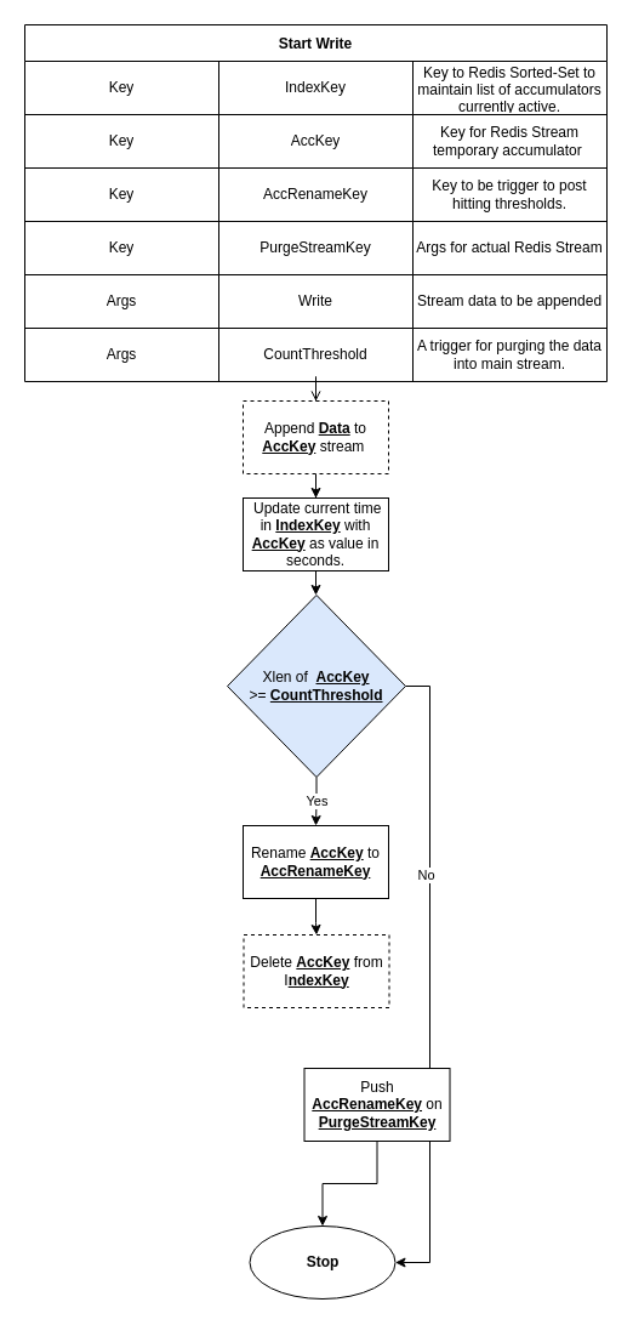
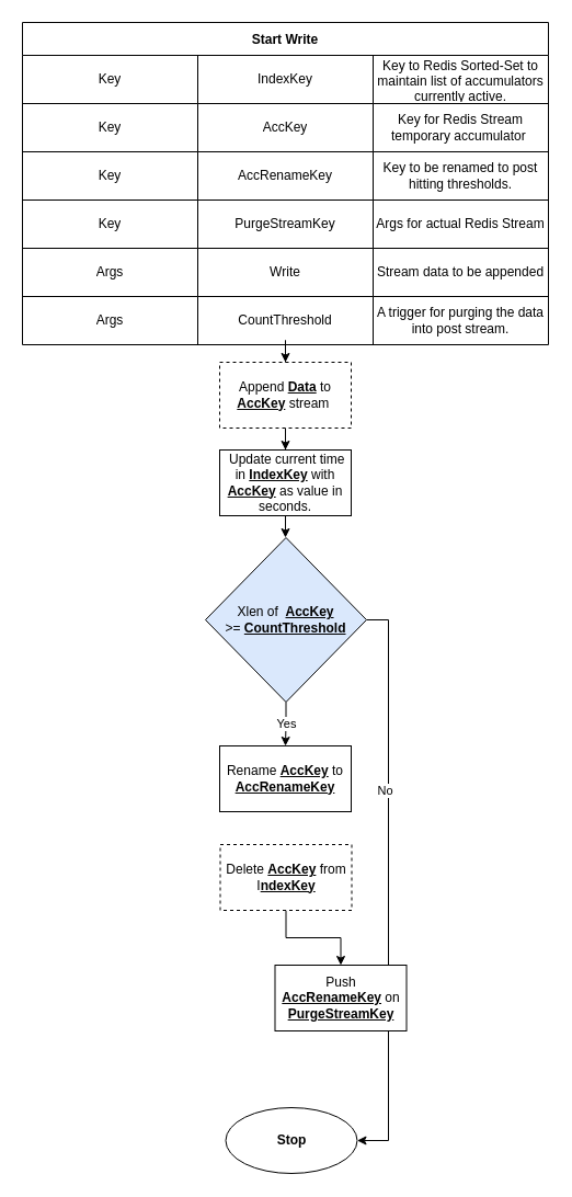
  <mxCell id="0" />
  <mxCell id="1" parent="0" />
- <mxCell id="2" value="" style="edgeStyle=orthogonalEdgeStyle;rounded=0;orthogonalLoop=1;jettySize=auto;html=1;endArrow=open;" edge="1" parent="1" source="3" target="29"><mxGeometry relative="1" as="geometry" /></mxCell>
+ <mxCell id="2" value="" style="edgeStyle=orthogonalEdgeStyle;rounded=0;orthogonalLoop=1;jettySize=auto;html=1;" edge="1" parent="1" source="3" target="29"><mxGeometry relative="1" as="geometry" /></mxCell>
  <mxCell id="3" value="Start Write" style="shape=table;startSize=30;container=1;collapsible=0;childLayout=tableLayout;fontStyle=1;align=center;" vertex="1" parent="1"><mxGeometry x="20" y="20" width="480" height="294" as="geometry" /></mxCell>
  <mxCell id="4" value="" style="shape=tableRow;horizontal=0;startSize=0;swimlaneHead=0;swimlaneBody=0;top=0;left=0;bottom=0;right=0;collapsible=0;dropTarget=0;fillColor=none;points=[[0,0.5],[1,0.5]];portConstraint=eastwest;" vertex="1" parent="3"><mxGeometry y="30" width="480" height="44" as="geometry" /></mxCell>
  <mxCell id="5" value="Key" style="shape=partialRectangle;html=1;whiteSpace=wrap;connectable=0;fillColor=none;top=0;left=0;bottom=0;right=0;overflow=hidden;" vertex="1" parent="4"><mxGeometry width="160" height="44" as="geometry"><mxRectangle width="160" height="44" as="alternateBounds" /></mxGeometry></mxCell>
  <mxCell id="6" value="IndexKey" style="shape=partialRectangle;html=1;whiteSpace=wrap;connectable=0;fillColor=none;top=0;left=0;bottom=0;right=0;overflow=hidden;" vertex="1" parent="4"><mxGeometry x="160" width="160" height="44" as="geometry"><mxRectangle width="160" height="44" as="alternateBounds" /></mxGeometry></mxCell>
  <mxCell id="7" value="Key to Redis Sorted-Set to maintain list of accumulators currently active." style="shape=partialRectangle;html=1;whiteSpace=wrap;connectable=0;fillColor=none;top=0;left=0;bottom=0;right=0;overflow=hidden;" vertex="1" parent="4"><mxGeometry x="320" width="160" height="44" as="geometry"><mxRectangle width="160" height="44" as="alternateBounds" /></mxGeometry></mxCell>
  <mxCell id="8" value="" style="shape=tableRow;horizontal=0;startSize=0;swimlaneHead=0;swimlaneBody=0;top=0;left=0;bottom=0;right=0;collapsible=0;dropTarget=0;fillColor=none;points=[[0,0.5],[1,0.5]];portConstraint=eastwest;" vertex="1" parent="3"><mxGeometry y="74" width="480" height="44" as="geometry" /></mxCell>
  <mxCell id="9" value="Key" style="shape=partialRectangle;html=1;whiteSpace=wrap;connectable=0;fillColor=none;top=0;left=0;bottom=0;right=0;overflow=hidden;" vertex="1" parent="8"><mxGeometry width="160" height="44" as="geometry"><mxRectangle width="160" height="44" as="alternateBounds" /></mxGeometry></mxCell>
  <mxCell id="10" value="AccKey" style="shape=partialRectangle;html=1;whiteSpace=wrap;connectable=0;fillColor=none;top=0;left=0;bottom=0;right=0;overflow=hidden;" vertex="1" parent="8"><mxGeometry x="160" width="160" height="44" as="geometry"><mxRectangle width="160" height="44" as="alternateBounds" /></mxGeometry></mxCell>
  <mxCell id="11" value="Key for Redis Stream temporary accumulator&amp;nbsp;" style="shape=partialRectangle;html=1;whiteSpace=wrap;connectable=0;fillColor=none;top=0;left=0;bottom=0;right=0;overflow=hidden;" vertex="1" parent="8"><mxGeometry x="320" width="160" height="44" as="geometry"><mxRectangle width="160" height="44" as="alternateBounds" /></mxGeometry></mxCell>
  <mxCell id="12" value="" style="shape=tableRow;horizontal=0;startSize=0;swimlaneHead=0;swimlaneBody=0;top=0;left=0;bottom=0;right=0;collapsible=0;dropTarget=0;fillColor=none;points=[[0,0.5],[1,0.5]];portConstraint=eastwest;" vertex="1" parent="3"><mxGeometry y="118" width="480" height="44" as="geometry" /></mxCell>
  <mxCell id="13" value="Key" style="shape=partialRectangle;html=1;whiteSpace=wrap;connectable=0;fillColor=none;top=0;left=0;bottom=0;right=0;overflow=hidden;" vertex="1" parent="12"><mxGeometry width="160" height="44" as="geometry"><mxRectangle width="160" height="44" as="alternateBounds" /></mxGeometry></mxCell>
  <mxCell id="14" value="AccRenameKey" style="shape=partialRectangle;html=1;whiteSpace=wrap;connectable=0;fillColor=none;top=0;left=0;bottom=0;right=0;overflow=hidden;" vertex="1" parent="12"><mxGeometry x="160" width="160" height="44" as="geometry"><mxRectangle width="160" height="44" as="alternateBounds" /></mxGeometry></mxCell>
- <mxCell id="15" value="Key to be trigger to post hitting thresholds." style="shape=partialRectangle;html=1;whiteSpace=wrap;connectable=0;fillColor=none;top=0;left=0;bottom=0;right=0;overflow=hidden;" vertex="1" parent="12"><mxGeometry x="320" width="160" height="44" as="geometry"><mxRectangle width="160" height="44" as="alternateBounds" /></mxGeometry></mxCell>
+ <mxCell id="15" value="Key to be renamed to post hitting thresholds." style="shape=partialRectangle;html=1;whiteSpace=wrap;connectable=0;fillColor=none;top=0;left=0;bottom=0;right=0;overflow=hidden;" vertex="1" parent="12"><mxGeometry x="320" width="160" height="44" as="geometry"><mxRectangle width="160" height="44" as="alternateBounds" /></mxGeometry></mxCell>
  <mxCell id="16" style="shape=tableRow;horizontal=0;startSize=0;swimlaneHead=0;swimlaneBody=0;top=0;left=0;bottom=0;right=0;collapsible=0;dropTarget=0;fillColor=none;points=[[0,0.5],[1,0.5]];portConstraint=eastwest;" vertex="1" parent="3"><mxGeometry y="162" width="480" height="44" as="geometry" /></mxCell>
  <mxCell id="17" value="Key" style="shape=partialRectangle;html=1;whiteSpace=wrap;connectable=0;fillColor=none;top=0;left=0;bottom=0;right=0;overflow=hidden;" vertex="1" parent="16"><mxGeometry width="160" height="44" as="geometry"><mxRectangle width="160" height="44" as="alternateBounds" /></mxGeometry></mxCell>
  <mxCell id="18" value="PurgeStreamKey" style="shape=partialRectangle;html=1;whiteSpace=wrap;connectable=0;fillColor=none;top=0;left=0;bottom=0;right=0;overflow=hidden;" vertex="1" parent="16"><mxGeometry x="160" width="160" height="44" as="geometry"><mxRectangle width="160" height="44" as="alternateBounds" /></mxGeometry></mxCell>
  <mxCell id="19" value="Args for actual Redis Stream" style="shape=partialRectangle;html=1;whiteSpace=wrap;connectable=0;fillColor=none;top=0;left=0;bottom=0;right=0;overflow=hidden;" vertex="1" parent="16"><mxGeometry x="320" width="160" height="44" as="geometry"><mxRectangle width="160" height="44" as="alternateBounds" /></mxGeometry></mxCell>
  <mxCell id="20" style="shape=tableRow;horizontal=0;startSize=0;swimlaneHead=0;swimlaneBody=0;top=0;left=0;bottom=0;right=0;collapsible=0;dropTarget=0;fillColor=none;points=[[0,0.5],[1,0.5]];portConstraint=eastwest;" vertex="1" parent="3"><mxGeometry y="206" width="480" height="44" as="geometry" /></mxCell>
  <mxCell id="21" value="Args" style="shape=partialRectangle;html=1;whiteSpace=wrap;connectable=0;fillColor=none;top=0;left=0;bottom=0;right=0;overflow=hidden;" vertex="1" parent="20"><mxGeometry width="160" height="44" as="geometry"><mxRectangle width="160" height="44" as="alternateBounds" /></mxGeometry></mxCell>
  <mxCell id="22" value="Write" style="shape=partialRectangle;html=1;whiteSpace=wrap;connectable=0;fillColor=none;top=0;left=0;bottom=0;right=0;overflow=hidden;" vertex="1" parent="20"><mxGeometry x="160" width="160" height="44" as="geometry"><mxRectangle width="160" height="44" as="alternateBounds" /></mxGeometry></mxCell>
  <mxCell id="23" value="Stream data to be appended" style="shape=partialRectangle;html=1;whiteSpace=wrap;connectable=0;fillColor=none;top=0;left=0;bottom=0;right=0;overflow=hidden;" vertex="1" parent="20"><mxGeometry x="320" width="160" height="44" as="geometry"><mxRectangle width="160" height="44" as="alternateBounds" /></mxGeometry></mxCell>
  <mxCell id="24" style="shape=tableRow;horizontal=0;startSize=0;swimlaneHead=0;swimlaneBody=0;top=0;left=0;bottom=0;right=0;collapsible=0;dropTarget=0;fillColor=none;points=[[0,0.5],[1,0.5]];portConstraint=eastwest;" vertex="1" parent="3"><mxGeometry y="250" width="480" height="44" as="geometry" /></mxCell>
  <mxCell id="25" value="Args" style="shape=partialRectangle;html=1;whiteSpace=wrap;connectable=0;fillColor=none;top=0;left=0;bottom=0;right=0;overflow=hidden;" vertex="1" parent="24"><mxGeometry width="160" height="44" as="geometry"><mxRectangle width="160" height="44" as="alternateBounds" /></mxGeometry></mxCell>
  <mxCell id="26" value="CountThreshold" style="shape=partialRectangle;html=1;whiteSpace=wrap;connectable=0;fillColor=none;top=0;left=0;bottom=0;right=0;overflow=hidden;" vertex="1" parent="24"><mxGeometry x="160" width="160" height="44" as="geometry"><mxRectangle width="160" height="44" as="alternateBounds" /></mxGeometry></mxCell>
- <mxCell id="27" value="A trigger for purging the data into main stream." style="shape=partialRectangle;html=1;whiteSpace=wrap;connectable=0;fillColor=none;top=0;left=0;bottom=0;right=0;overflow=hidden;" vertex="1" parent="24"><mxGeometry x="320" width="160" height="44" as="geometry"><mxRectangle width="160" height="44" as="alternateBounds" /></mxGeometry></mxCell>
+ <mxCell id="27" value="A trigger for purging the data into post stream." style="shape=partialRectangle;html=1;whiteSpace=wrap;connectable=0;fillColor=none;top=0;left=0;bottom=0;right=0;overflow=hidden;" vertex="1" parent="24"><mxGeometry x="320" width="160" height="44" as="geometry"><mxRectangle width="160" height="44" as="alternateBounds" /></mxGeometry></mxCell>
  <mxCell id="28" value="" style="edgeStyle=orthogonalEdgeStyle;rounded=0;orthogonalLoop=1;jettySize=auto;html=1;" edge="1" parent="1" source="29" target="31"><mxGeometry relative="1" as="geometry" /></mxCell>
  <mxCell id="29" value="&lt;span style=&quot;font-weight: normal&quot;&gt;Append &lt;/span&gt;&lt;u&gt;Data&lt;/u&gt;&lt;span style=&quot;font-weight: normal&quot;&gt; to &lt;/span&gt;&lt;u&gt;AccKey&lt;/u&gt; &lt;span style=&quot;font-weight: normal&quot;&gt;stream&lt;/span&gt;&amp;nbsp;" style="whiteSpace=wrap;html=1;startSize=30;fontStyle=1;dashed=1;" vertex="1" parent="1"><mxGeometry x="200" y="330" width="120" height="60" as="geometry" /></mxCell>
  <mxCell id="30" value="" style="edgeStyle=orthogonalEdgeStyle;rounded=0;orthogonalLoop=1;jettySize=auto;html=1;" edge="1" parent="1" source="31" target="35"><mxGeometry relative="1" as="geometry" /></mxCell>
  <mxCell id="31" value="&lt;span style=&quot;font-weight: normal&quot;&gt;&amp;nbsp;Update current time in &lt;/span&gt;&lt;u&gt;IndexKey&lt;/u&gt;&lt;span style=&quot;font-weight: normal&quot;&gt; with &lt;/span&gt;&lt;u&gt;AccKey&lt;/u&gt;&lt;span style=&quot;font-weight: normal&quot;&gt; as value in seconds.&lt;/span&gt;" style="whiteSpace=wrap;html=1;startSize=30;fontStyle=1;" vertex="1" parent="1"><mxGeometry x="200" y="410" width="120" height="60" as="geometry" /></mxCell>
  <mxCell id="32" value="Yes" style="edgeStyle=orthogonalEdgeStyle;rounded=0;orthogonalLoop=1;jettySize=auto;html=1;" edge="1" parent="1" source="35" target="37"><mxGeometry relative="1" as="geometry" /></mxCell>
  <mxCell id="33" style="edgeStyle=orthogonalEdgeStyle;rounded=0;orthogonalLoop=1;jettySize=auto;html=1;exitX=1;exitY=0.5;exitDx=0;exitDy=0;entryX=1;entryY=0.5;entryDx=0;entryDy=0;" edge="1" parent="1" source="35" target="42"><mxGeometry relative="1" as="geometry" /></mxCell>
  <mxCell id="34" value="No" style="edgeLabel;html=1;align=center;verticalAlign=middle;resizable=0;points=[];" vertex="1" connectable="0" parent="33"><mxGeometry x="-0.333" y="-4" relative="1" as="geometry"><mxPoint as="offset" /></mxGeometry></mxCell>
  <mxCell id="35" value="&lt;span style=&quot;font-weight: normal&quot;&gt;Xlen of&amp;nbsp; &lt;/span&gt;&lt;u&gt;AccKey&lt;/u&gt;&lt;span style=&quot;font-weight: normal&quot;&gt; &amp;gt;=&amp;nbsp;&lt;/span&gt;&lt;u&gt;CountThreshold&lt;/u&gt;" style="rhombus;whiteSpace=wrap;html=1;startSize=30;fontStyle=1;fillColor=#dae8fc;" vertex="1" parent="1"><mxGeometry x="187" y="490" width="147" height="150" as="geometry" /></mxCell>
- <mxCell id="36" value="" style="edgeStyle=orthogonalEdgeStyle;rounded=0;orthogonalLoop=1;jettySize=auto;html=1;" edge="1" parent="1" source="37" target="39"><mxGeometry relative="1" as="geometry" /></mxCell>
  <mxCell id="37" value="&lt;span style=&quot;font-weight: normal&quot;&gt;Rename &lt;/span&gt;&lt;u&gt;AccKey&lt;/u&gt;&lt;span style=&quot;font-weight: normal&quot;&gt; to &lt;/span&gt;&lt;u&gt;AccRenameKey&lt;/u&gt;" style="whiteSpace=wrap;html=1;startSize=30;fontStyle=1;" vertex="1" parent="1"><mxGeometry x="200" y="680" width="120" height="60" as="geometry" /></mxCell>
+ <mxCell id="38" value="" style="edgeStyle=orthogonalEdgeStyle;rounded=0;orthogonalLoop=1;jettySize=auto;html=1;" edge="1" parent="1" source="39" target="41"><mxGeometry relative="1" as="geometry" /></mxCell>
  <mxCell id="39" value="&lt;span style=&quot;font-weight: normal&quot;&gt;Delete &lt;/span&gt;&lt;u&gt;AccKey&lt;/u&gt;&lt;span style=&quot;font-weight: normal&quot;&gt; from I&lt;/span&gt;&lt;u&gt;ndexKey&lt;/u&gt;" style="whiteSpace=wrap;html=1;startSize=30;fontStyle=1;dashed=1;" vertex="1" parent="1"><mxGeometry x="200.5" y="770" width="120" height="60" as="geometry" /></mxCell>
- <mxCell id="40" value="" style="edgeStyle=orthogonalEdgeStyle;rounded=0;orthogonalLoop=1;jettySize=auto;html=1;" edge="1" parent="1" source="41" target="42"><mxGeometry relative="1" as="geometry" /></mxCell>
  <mxCell id="41" value="&lt;span style=&quot;font-weight: normal&quot;&gt;Push &lt;/span&gt;&lt;u&gt;AccRenameKey&lt;/u&gt;&lt;span style=&quot;font-weight: normal&quot;&gt; on &lt;/span&gt;&lt;u&gt;PurgeStreamKey&lt;/u&gt;" style="whiteSpace=wrap;html=1;startSize=30;fontStyle=1;" vertex="1" parent="1"><mxGeometry x="250.5" y="880" width="120" height="60" as="geometry" /></mxCell>
  <mxCell id="42" value="Stop" style="ellipse;whiteSpace=wrap;html=1;startSize=30;fontStyle=1;" vertex="1" parent="1"><mxGeometry x="205.5" y="1010" width="120" height="60" as="geometry" /></mxCell>
